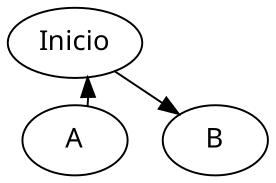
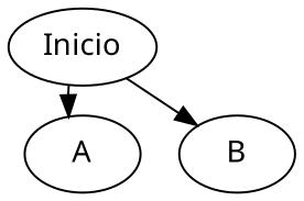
  digraph {
    fontname="Noto Sans"
    ranksep=0.2
    node [fontname="Noto Sans"]
    edge [fontname="Noto Sans"]
    n1 [label=Inicio]
    n2 [label=A]
    n3 [label=B]
-   n2 -> n1
+   n1 -> n2
    n1 -> n3
  }
